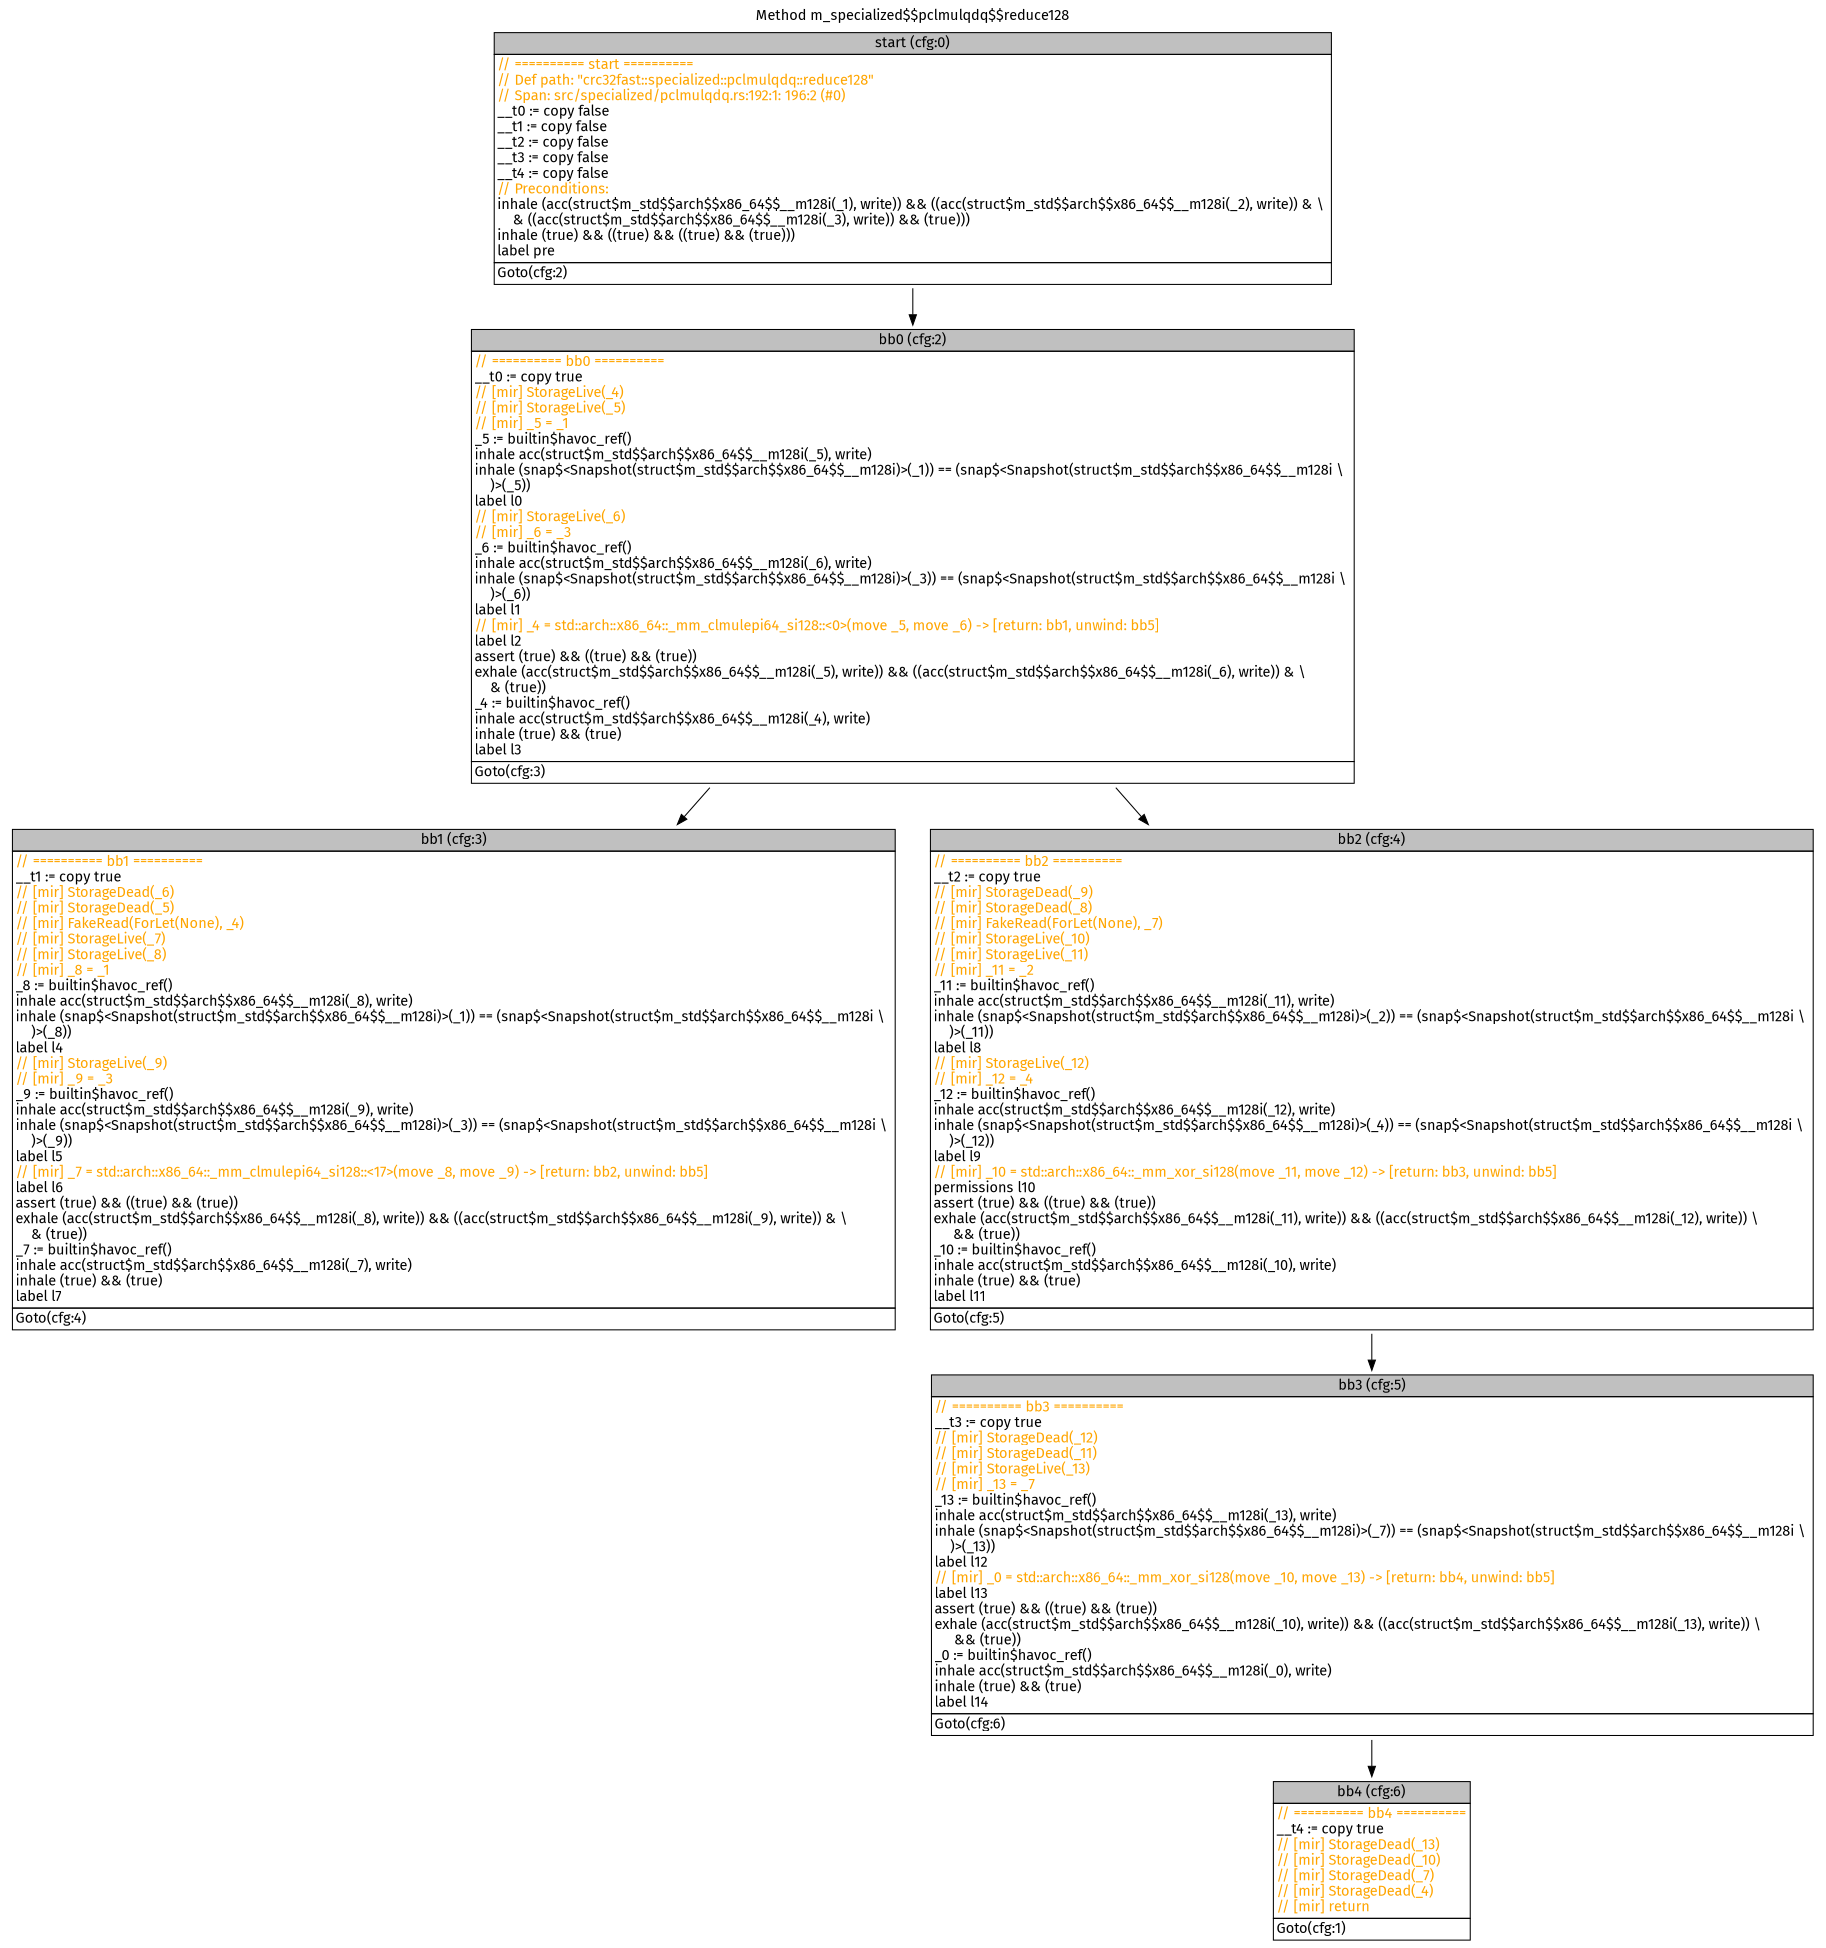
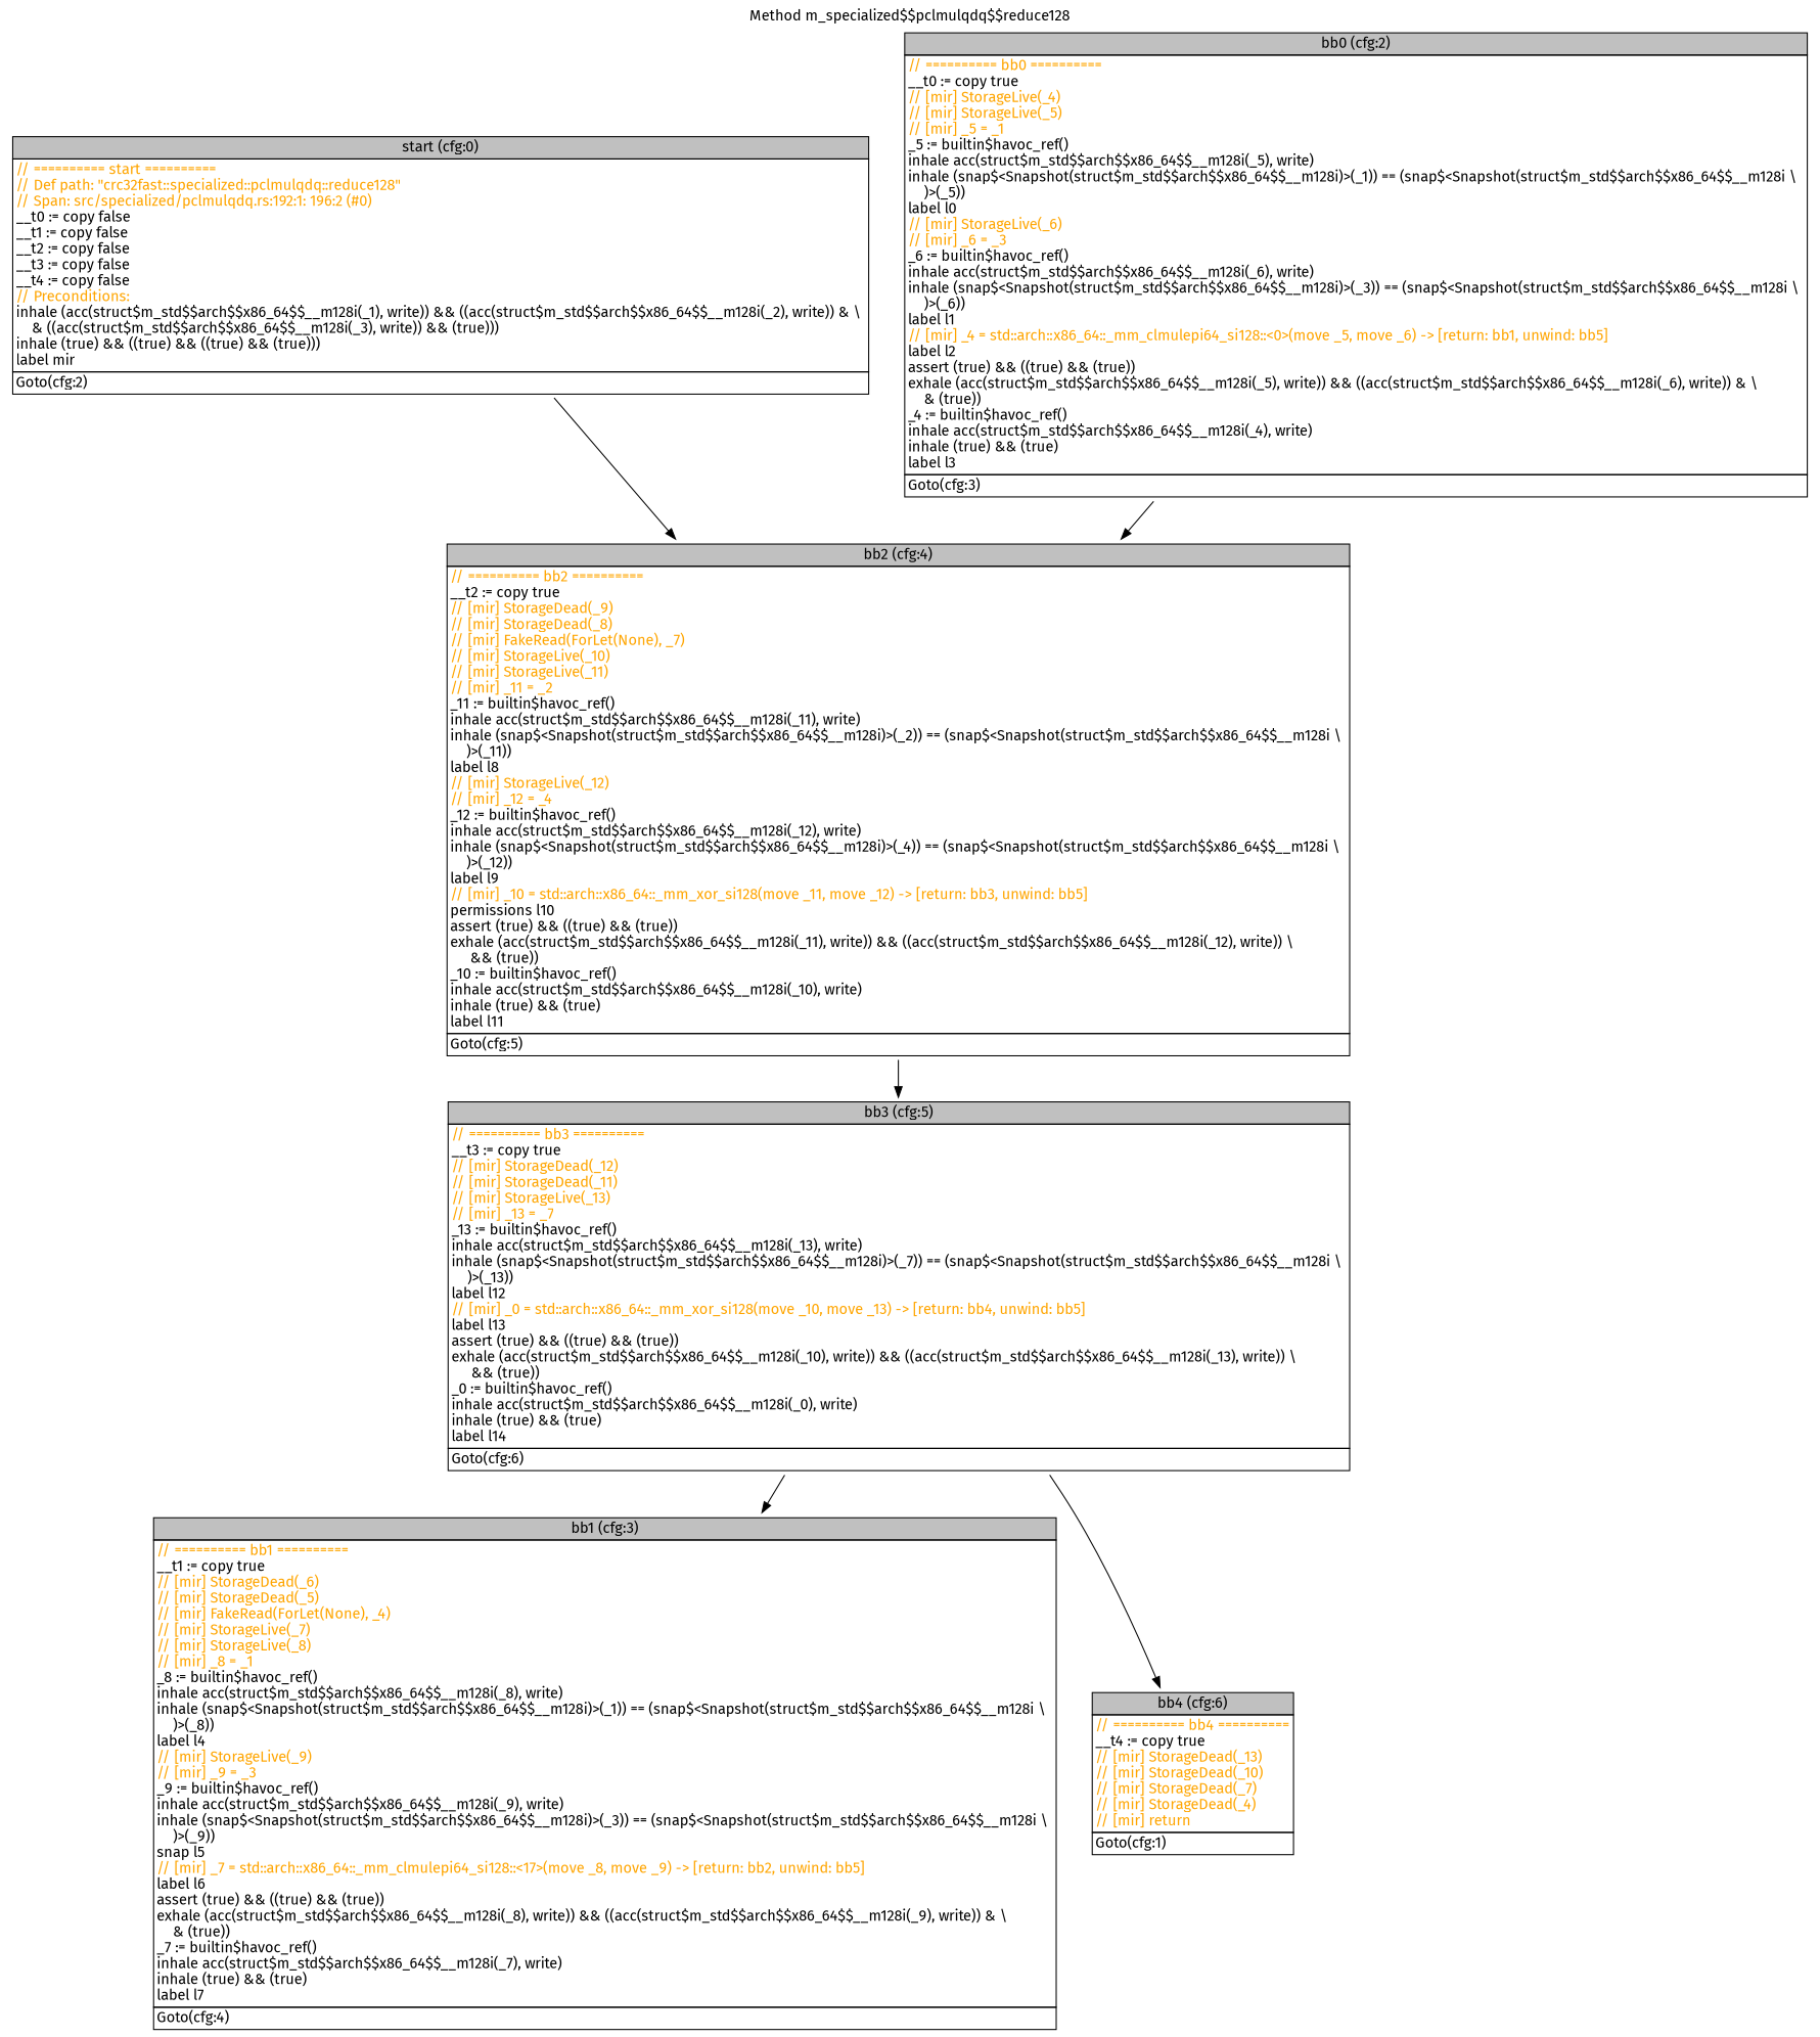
  digraph {
    fontname="Fira Sans"
    label="Method m_specialized$$pclmulqdq$$reduce128"
    labelloc=t
    node [fontname="Fira Sans" shape=none]
    edge [fontname="Fira Sans"]
-   n1 [label=<<table border="0" cellborder="1" cellspacing="0"><tr><td bgcolor="gray" align="center">start (cfg:0)</td></tr><tr><td align="left" balign="left"><font color="orange">// ========== start ==========</font><br/><font color="orange">// Def path: "crc32fast::specialized::pclmulqdq::reduce128"</font><br/><font color="orange">// Span: src/specialized/pclmulqdq.rs:192:1: 196:2 (#0)</font><br/>__t0 := copy false<br/>__t1 := copy false<br/>__t2 := copy false<br/>__t3 := copy false<br/>__t4 := copy false<br/><font color="orange">// Preconditions:</font><br/>inhale (acc(struct$m_std$$arch$$x86_64$$__m128i(_1), write)) &amp;&amp; ((acc(struct$m_std$$arch$$x86_64$$__m128i(_2), write)) &amp; \ <br/>    &amp; ((acc(struct$m_std$$arch$$x86_64$$__m128i(_3), write)) &amp;&amp; (true)))<br/>inhale (true) &amp;&amp; ((true) &amp;&amp; ((true) &amp;&amp; (true)))<br/>label pre</td></tr><tr><td align="left">Goto(cfg:2)<br/></td></tr></table>>]
+   n1 [label=<<table border="0" cellborder="1" cellspacing="0"><tr><td bgcolor="gray" align="center">start (cfg:0)</td></tr><tr><td align="left" balign="left"><font color="orange">// ========== start ==========</font><br/><font color="orange">// Def path: "crc32fast::specialized::pclmulqdq::reduce128"</font><br/><font color="orange">// Span: src/specialized/pclmulqdq.rs:192:1: 196:2 (#0)</font><br/>__t0 := copy false<br/>__t1 := copy false<br/>__t2 := copy false<br/>__t3 := copy false<br/>__t4 := copy false<br/><font color="orange">// Preconditions:</font><br/>inhale (acc(struct$m_std$$arch$$x86_64$$__m128i(_1), write)) &amp;&amp; ((acc(struct$m_std$$arch$$x86_64$$__m128i(_2), write)) &amp; \ <br/>    &amp; ((acc(struct$m_std$$arch$$x86_64$$__m128i(_3), write)) &amp;&amp; (true)))<br/>inhale (true) &amp;&amp; ((true) &amp;&amp; ((true) &amp;&amp; (true)))<br/>label mir</td></tr><tr><td align="left">Goto(cfg:2)<br/></td></tr></table>>]
    n2 [label=<<table border="0" cellborder="1" cellspacing="0"><tr><td bgcolor="gray" align="center">bb0 (cfg:2)</td></tr><tr><td align="left" balign="left"><font color="orange">// ========== bb0 ==========</font><br/>__t0 := copy true<br/><font color="orange">// [mir] StorageLive(_4)</font><br/><font color="orange">// [mir] StorageLive(_5)</font><br/><font color="orange">// [mir] _5 = _1</font><br/>_5 := builtin$havoc_ref()<br/>inhale acc(struct$m_std$$arch$$x86_64$$__m128i(_5), write)<br/>inhale (snap$&lt;Snapshot(struct$m_std$$arch$$x86_64$$__m128i)&gt;(_1)) == (snap$&lt;Snapshot(struct$m_std$$arch$$x86_64$$__m128i \ <br/>    )&gt;(_5))<br/>label l0<br/><font color="orange">// [mir] StorageLive(_6)</font><br/><font color="orange">// [mir] _6 = _3</font><br/>_6 := builtin$havoc_ref()<br/>inhale acc(struct$m_std$$arch$$x86_64$$__m128i(_6), write)<br/>inhale (snap$&lt;Snapshot(struct$m_std$$arch$$x86_64$$__m128i)&gt;(_3)) == (snap$&lt;Snapshot(struct$m_std$$arch$$x86_64$$__m128i \ <br/>    )&gt;(_6))<br/>label l1<br/><font color="orange">// [mir] _4 = std::arch::x86_64::_mm_clmulepi64_si128::&lt;0&gt;(move _5, move _6) -&gt; [return: bb1, unwind: bb5]</font><br/>label l2<br/>assert (true) &amp;&amp; ((true) &amp;&amp; (true))<br/>exhale (acc(struct$m_std$$arch$$x86_64$$__m128i(_5), write)) &amp;&amp; ((acc(struct$m_std$$arch$$x86_64$$__m128i(_6), write)) &amp; \ <br/>    &amp; (true))<br/>_4 := builtin$havoc_ref()<br/>inhale acc(struct$m_std$$arch$$x86_64$$__m128i(_4), write)<br/>inhale (true) &amp;&amp; (true)<br/>label l3</td></tr><tr><td align="left">Goto(cfg:3)<br/></td></tr></table>>]
-   n3 [label=<<table border="0" cellborder="1" cellspacing="0"><tr><td bgcolor="gray" align="center">bb1 (cfg:3)</td></tr><tr><td align="left" balign="left"><font color="orange">// ========== bb1 ==========</font><br/>__t1 := copy true<br/><font color="orange">// [mir] StorageDead(_6)</font><br/><font color="orange">// [mir] StorageDead(_5)</font><br/><font color="orange">// [mir] FakeRead(ForLet(None), _4)</font><br/><font color="orange">// [mir] StorageLive(_7)</font><br/><font color="orange">// [mir] StorageLive(_8)</font><br/><font color="orange">// [mir] _8 = _1</font><br/>_8 := builtin$havoc_ref()<br/>inhale acc(struct$m_std$$arch$$x86_64$$__m128i(_8), write)<br/>inhale (snap$&lt;Snapshot(struct$m_std$$arch$$x86_64$$__m128i)&gt;(_1)) == (snap$&lt;Snapshot(struct$m_std$$arch$$x86_64$$__m128i \ <br/>    )&gt;(_8))<br/>label l4<br/><font color="orange">// [mir] StorageLive(_9)</font><br/><font color="orange">// [mir] _9 = _3</font><br/>_9 := builtin$havoc_ref()<br/>inhale acc(struct$m_std$$arch$$x86_64$$__m128i(_9), write)<br/>inhale (snap$&lt;Snapshot(struct$m_std$$arch$$x86_64$$__m128i)&gt;(_3)) == (snap$&lt;Snapshot(struct$m_std$$arch$$x86_64$$__m128i \ <br/>    )&gt;(_9))<br/>label l5<br/><font color="orange">// [mir] _7 = std::arch::x86_64::_mm_clmulepi64_si128::&lt;17&gt;(move _8, move _9) -&gt; [return: bb2, unwind: bb5]</font><br/>label l6<br/>assert (true) &amp;&amp; ((true) &amp;&amp; (true))<br/>exhale (acc(struct$m_std$$arch$$x86_64$$__m128i(_8), write)) &amp;&amp; ((acc(struct$m_std$$arch$$x86_64$$__m128i(_9), write)) &amp; \ <br/>    &amp; (true))<br/>_7 := builtin$havoc_ref()<br/>inhale acc(struct$m_std$$arch$$x86_64$$__m128i(_7), write)<br/>inhale (true) &amp;&amp; (true)<br/>label l7</td></tr><tr><td align="left">Goto(cfg:4)<br/></td></tr></table>>]
+   n3 [label=<<table border="0" cellborder="1" cellspacing="0"><tr><td bgcolor="gray" align="center">bb1 (cfg:3)</td></tr><tr><td align="left" balign="left"><font color="orange">// ========== bb1 ==========</font><br/>__t1 := copy true<br/><font color="orange">// [mir] StorageDead(_6)</font><br/><font color="orange">// [mir] StorageDead(_5)</font><br/><font color="orange">// [mir] FakeRead(ForLet(None), _4)</font><br/><font color="orange">// [mir] StorageLive(_7)</font><br/><font color="orange">// [mir] StorageLive(_8)</font><br/><font color="orange">// [mir] _8 = _1</font><br/>_8 := builtin$havoc_ref()<br/>inhale acc(struct$m_std$$arch$$x86_64$$__m128i(_8), write)<br/>inhale (snap$&lt;Snapshot(struct$m_std$$arch$$x86_64$$__m128i)&gt;(_1)) == (snap$&lt;Snapshot(struct$m_std$$arch$$x86_64$$__m128i \ <br/>    )&gt;(_8))<br/>label l4<br/><font color="orange">// [mir] StorageLive(_9)</font><br/><font color="orange">// [mir] _9 = _3</font><br/>_9 := builtin$havoc_ref()<br/>inhale acc(struct$m_std$$arch$$x86_64$$__m128i(_9), write)<br/>inhale (snap$&lt;Snapshot(struct$m_std$$arch$$x86_64$$__m128i)&gt;(_3)) == (snap$&lt;Snapshot(struct$m_std$$arch$$x86_64$$__m128i \ <br/>    )&gt;(_9))<br/>snap l5<br/><font color="orange">// [mir] _7 = std::arch::x86_64::_mm_clmulepi64_si128::&lt;17&gt;(move _8, move _9) -&gt; [return: bb2, unwind: bb5]</font><br/>label l6<br/>assert (true) &amp;&amp; ((true) &amp;&amp; (true))<br/>exhale (acc(struct$m_std$$arch$$x86_64$$__m128i(_8), write)) &amp;&amp; ((acc(struct$m_std$$arch$$x86_64$$__m128i(_9), write)) &amp; \ <br/>    &amp; (true))<br/>_7 := builtin$havoc_ref()<br/>inhale acc(struct$m_std$$arch$$x86_64$$__m128i(_7), write)<br/>inhale (true) &amp;&amp; (true)<br/>label l7</td></tr><tr><td align="left">Goto(cfg:4)<br/></td></tr></table>>]
    n4 [label=<<table border="0" cellborder="1" cellspacing="0"><tr><td bgcolor="gray" align="center">bb2 (cfg:4)</td></tr><tr><td align="left" balign="left"><font color="orange">// ========== bb2 ==========</font><br/>__t2 := copy true<br/><font color="orange">// [mir] StorageDead(_9)</font><br/><font color="orange">// [mir] StorageDead(_8)</font><br/><font color="orange">// [mir] FakeRead(ForLet(None), _7)</font><br/><font color="orange">// [mir] StorageLive(_10)</font><br/><font color="orange">// [mir] StorageLive(_11)</font><br/><font color="orange">// [mir] _11 = _2</font><br/>_11 := builtin$havoc_ref()<br/>inhale acc(struct$m_std$$arch$$x86_64$$__m128i(_11), write)<br/>inhale (snap$&lt;Snapshot(struct$m_std$$arch$$x86_64$$__m128i)&gt;(_2)) == (snap$&lt;Snapshot(struct$m_std$$arch$$x86_64$$__m128i \ <br/>    )&gt;(_11))<br/>label l8<br/><font color="orange">// [mir] StorageLive(_12)</font><br/><font color="orange">// [mir] _12 = _4</font><br/>_12 := builtin$havoc_ref()<br/>inhale acc(struct$m_std$$arch$$x86_64$$__m128i(_12), write)<br/>inhale (snap$&lt;Snapshot(struct$m_std$$arch$$x86_64$$__m128i)&gt;(_4)) == (snap$&lt;Snapshot(struct$m_std$$arch$$x86_64$$__m128i \ <br/>    )&gt;(_12))<br/>label l9<br/><font color="orange">// [mir] _10 = std::arch::x86_64::_mm_xor_si128(move _11, move _12) -&gt; [return: bb3, unwind: bb5]</font><br/>permissions l10<br/>assert (true) &amp;&amp; ((true) &amp;&amp; (true))<br/>exhale (acc(struct$m_std$$arch$$x86_64$$__m128i(_11), write)) &amp;&amp; ((acc(struct$m_std$$arch$$x86_64$$__m128i(_12), write)) \ <br/>     &amp;&amp; (true))<br/>_10 := builtin$havoc_ref()<br/>inhale acc(struct$m_std$$arch$$x86_64$$__m128i(_10), write)<br/>inhale (true) &amp;&amp; (true)<br/>label l11</td></tr><tr><td align="left">Goto(cfg:5)<br/></td></tr></table>>]
    n5 [label=<<table border="0" cellborder="1" cellspacing="0"><tr><td bgcolor="gray" align="center">bb3 (cfg:5)</td></tr><tr><td align="left" balign="left"><font color="orange">// ========== bb3 ==========</font><br/>__t3 := copy true<br/><font color="orange">// [mir] StorageDead(_12)</font><br/><font color="orange">// [mir] StorageDead(_11)</font><br/><font color="orange">// [mir] StorageLive(_13)</font><br/><font color="orange">// [mir] _13 = _7</font><br/>_13 := builtin$havoc_ref()<br/>inhale acc(struct$m_std$$arch$$x86_64$$__m128i(_13), write)<br/>inhale (snap$&lt;Snapshot(struct$m_std$$arch$$x86_64$$__m128i)&gt;(_7)) == (snap$&lt;Snapshot(struct$m_std$$arch$$x86_64$$__m128i \ <br/>    )&gt;(_13))<br/>label l12<br/><font color="orange">// [mir] _0 = std::arch::x86_64::_mm_xor_si128(move _10, move _13) -&gt; [return: bb4, unwind: bb5]</font><br/>label l13<br/>assert (true) &amp;&amp; ((true) &amp;&amp; (true))<br/>exhale (acc(struct$m_std$$arch$$x86_64$$__m128i(_10), write)) &amp;&amp; ((acc(struct$m_std$$arch$$x86_64$$__m128i(_13), write)) \ <br/>     &amp;&amp; (true))<br/>_0 := builtin$havoc_ref()<br/>inhale acc(struct$m_std$$arch$$x86_64$$__m128i(_0), write)<br/>inhale (true) &amp;&amp; (true)<br/>label l14</td></tr><tr><td align="left">Goto(cfg:6)<br/></td></tr></table>>]
    n6 [label=<<table border="0" cellborder="1" cellspacing="0"><tr><td bgcolor="gray" align="center">bb4 (cfg:6)</td></tr><tr><td align="left" balign="left"><font color="orange">// ========== bb4 ==========</font><br/>__t4 := copy true<br/><font color="orange">// [mir] StorageDead(_13)</font><br/><font color="orange">// [mir] StorageDead(_10)</font><br/><font color="orange">// [mir] StorageDead(_7)</font><br/><font color="orange">// [mir] StorageDead(_4)</font><br/><font color="orange">// [mir] return</font></td></tr><tr><td align="left">Goto(cfg:1)<br/></td></tr></table>>]
-   n1 -> n2
-   n2 -> n3
+   n1 -> n4
+   n5 -> n3
    n2 -> n4
    n4 -> n5
    n5 -> n6
  }
